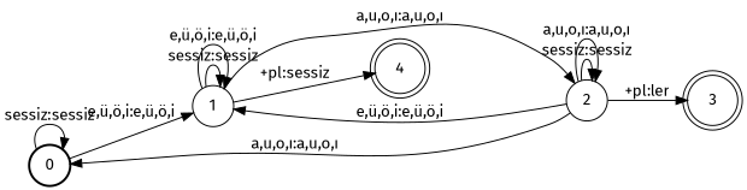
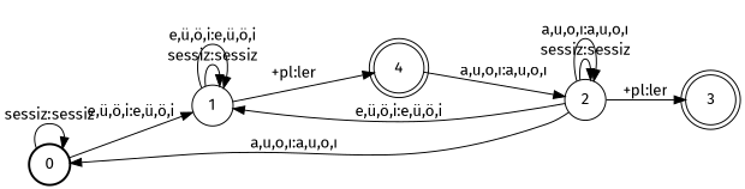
  digraph {
    fontname="Fira Sans"
    nodesep=0.25
    rankdir=LR
    ranksep=0.4
    node [fontname="Fira Sans" fontsize=14 shape=circle style=solid]
    edge [fontname="Fira Sans" fontsize=14]
    n1 [label=0 style=bold]
    n2 [label=1]
    n3 [label=2]
    n4 [label=4 shape=doublecircle]
    n5 [label=3 shape=doublecircle]
    n1 -> n1 [label="sessiz:sessiz"]
    n1 -> n2 [label="e,ü,ö,i:e,ü,ö,i"]
    n2 -> n2 [label="sessiz:sessiz"]
    n2 -> n2 [label="e,ü,ö,i:e,ü,ö,i"]
-   n2 -> n3 [label="a,u,o,ı:a,u,o,ı"]
-   n2 -> n4 [label="+pl:sessiz"]
+   n4 -> n3 [label="a,u,o,ı:a,u,o,ı"]
+   n2 -> n4 [label="+pl:ler"]
    n3 -> n1 [label="a,u,o,ı:a,u,o,ı"]
    n3 -> n2 [label="e,ü,ö,i:e,ü,ö,i"]
    n3 -> n3 [label="sessiz:sessiz"]
    n3 -> n3 [label="a,u,o,ı:a,u,o,ı"]
    n3 -> n5 [label="+pl:ler"]
  }
